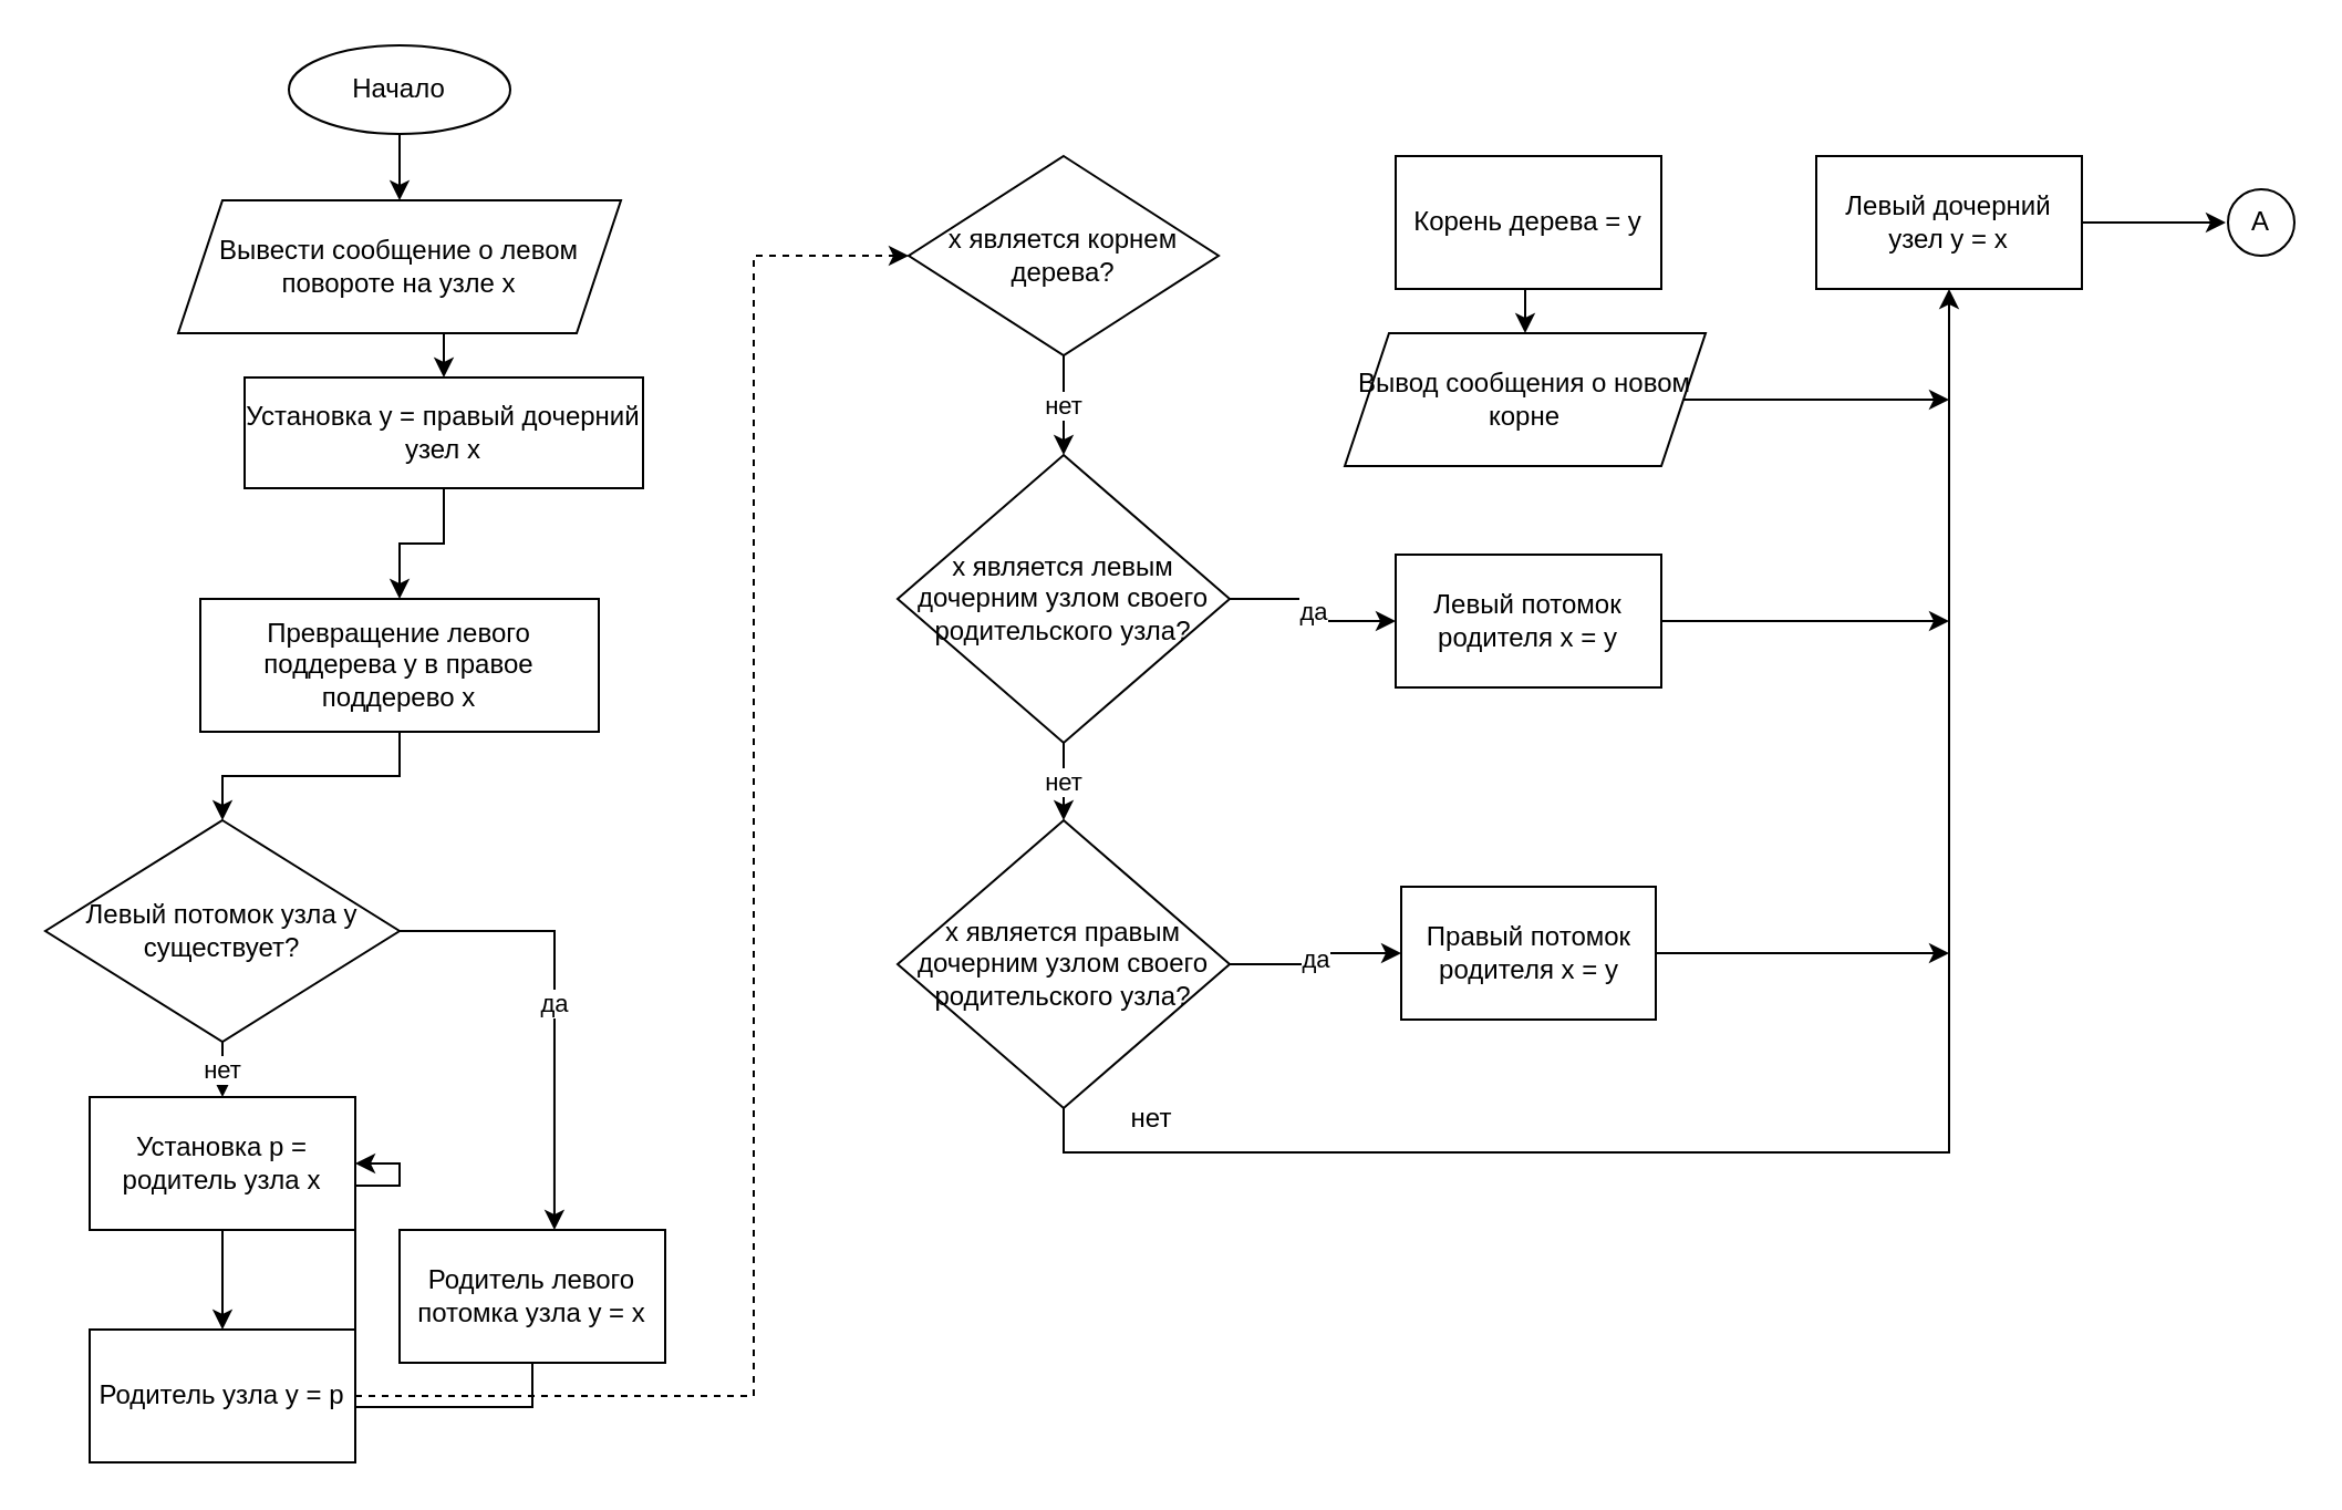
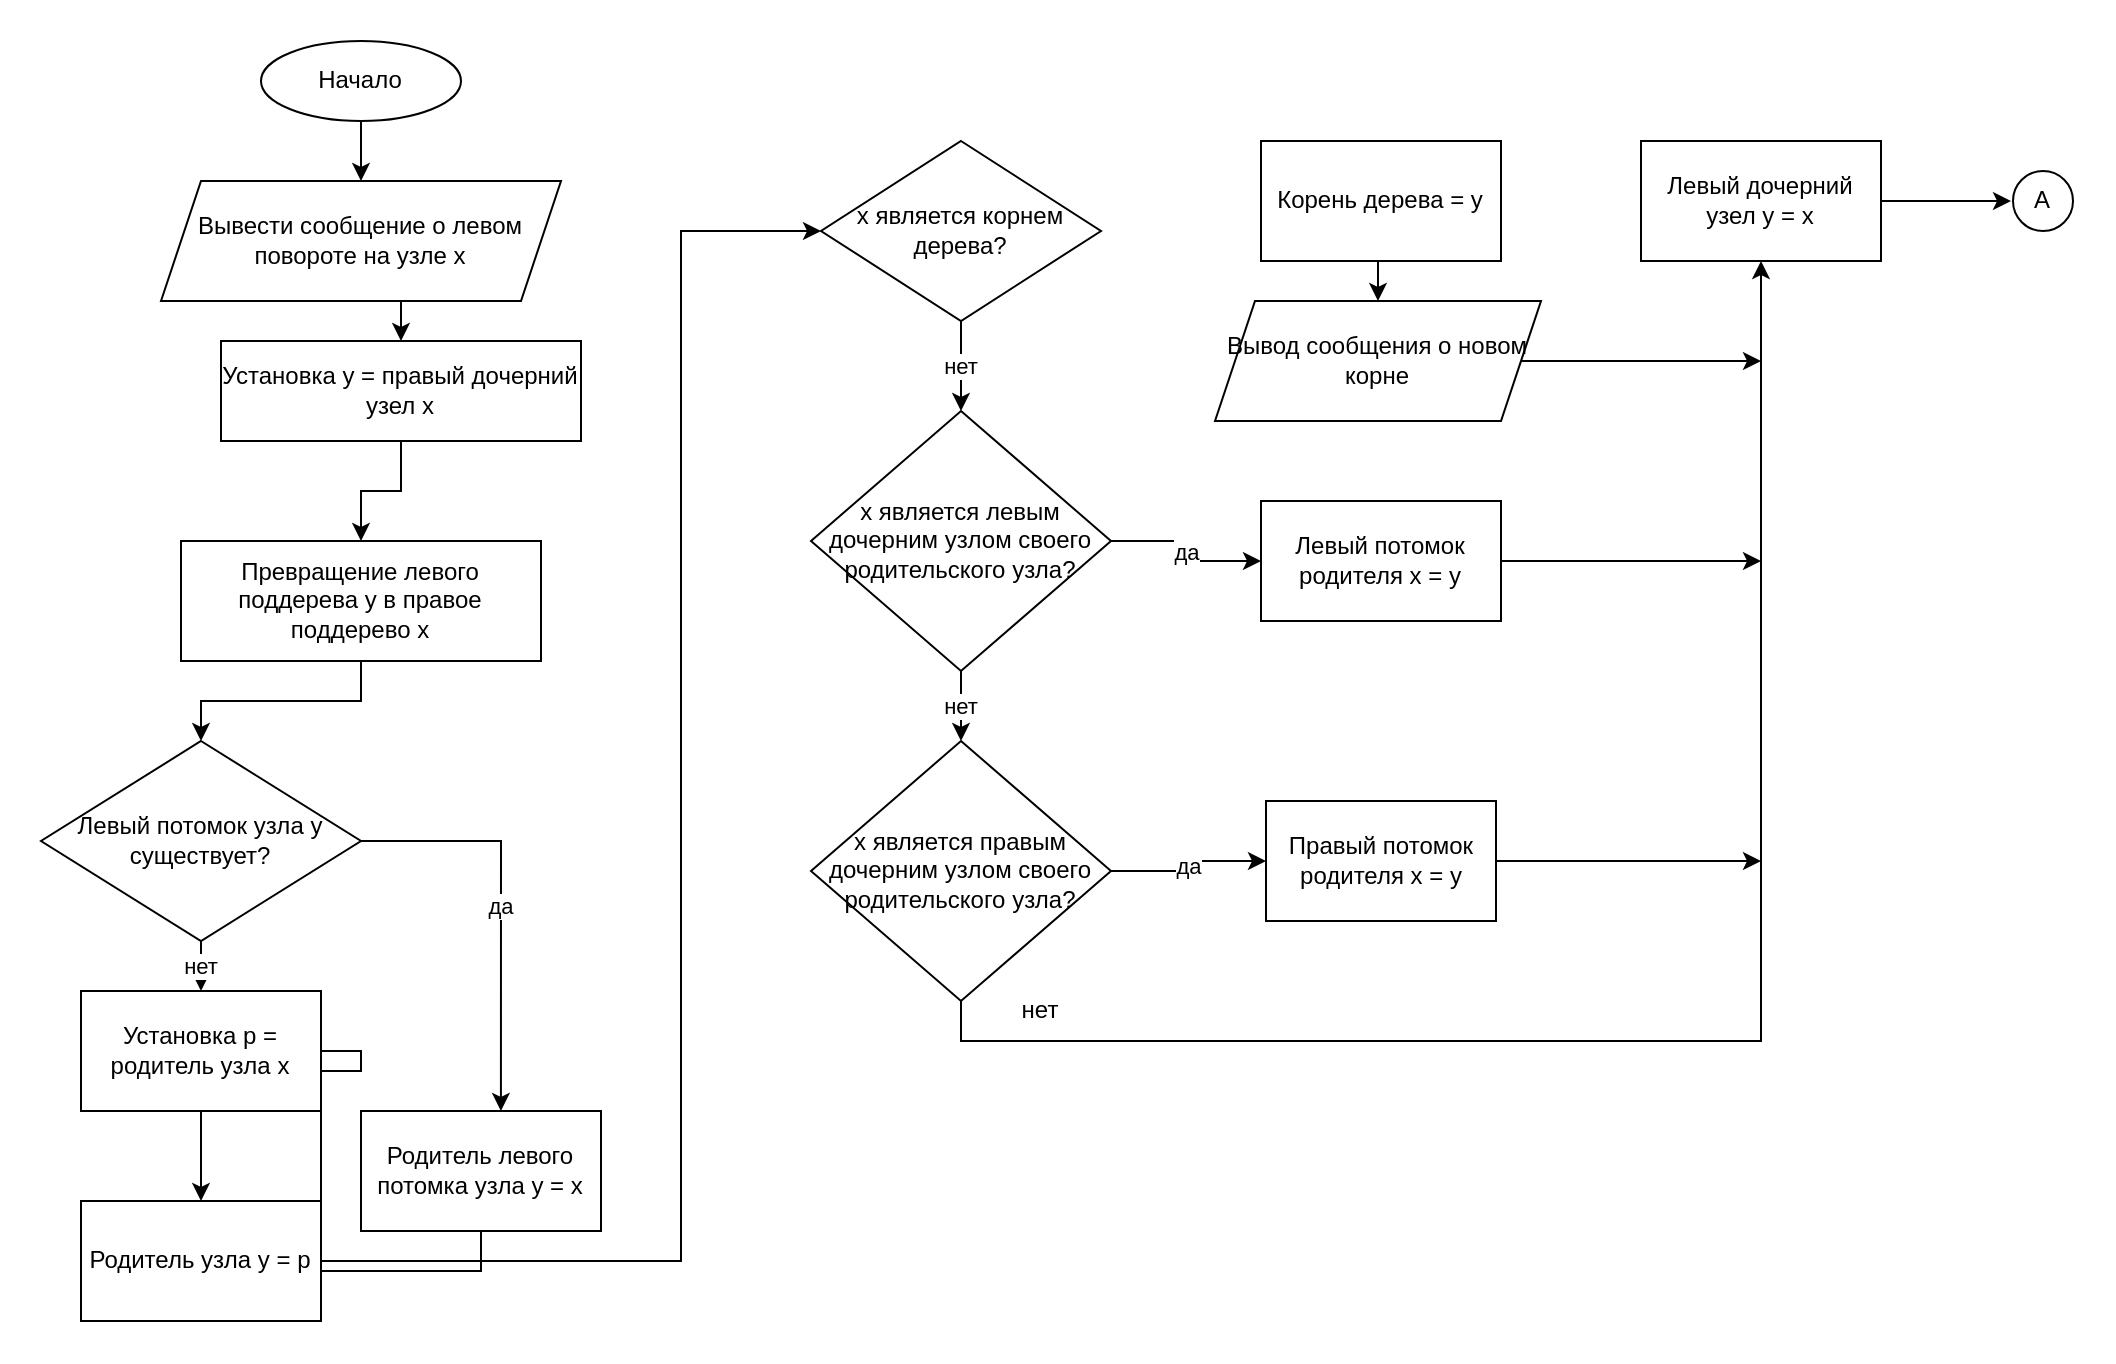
  <mxCell id="0" />
  <mxCell id="1" parent="0" />
  <mxCell id="2" style="edgeStyle=orthogonalEdgeStyle;rounded=0;orthogonalLoop=1;jettySize=auto;html=1;entryX=0.5;entryY=0;entryDx=0;entryDy=0;" parent="1" source="3" target="5" edge="1"><mxGeometry relative="1" as="geometry" /></mxCell>
  <mxCell id="3" value="Начало" style="ellipse;whiteSpace=wrap;html=1;" parent="1" vertex="1"><mxGeometry x="130" y="20" width="100" height="40" as="geometry" /></mxCell>
  <mxCell id="4" style="edgeStyle=orthogonalEdgeStyle;rounded=0;orthogonalLoop=1;jettySize=auto;html=1;exitX=0.5;exitY=1;exitDx=0;exitDy=0;entryX=0.5;entryY=0;entryDx=0;entryDy=0;" parent="1" source="5" target="7" edge="1"><mxGeometry relative="1" as="geometry" /></mxCell>
  <mxCell id="5" value="Вывести сообщение о левом повороте на узле x" style="shape=parallelogram;perimeter=parallelogramPerimeter;whiteSpace=wrap;html=1;fixedSize=1;" parent="1" vertex="1"><mxGeometry x="80" y="90" width="200" height="60" as="geometry" /></mxCell>
  <mxCell id="6" style="edgeStyle=orthogonalEdgeStyle;rounded=0;orthogonalLoop=1;jettySize=auto;html=1;entryX=0.5;entryY=0;entryDx=0;entryDy=0;" parent="1" source="7" target="9" edge="1"><mxGeometry relative="1" as="geometry" /></mxCell>
  <mxCell id="7" value="Установка y = правый дочерний узел x" style="rounded=0;whiteSpace=wrap;html=1;" parent="1" vertex="1"><mxGeometry x="110" y="170" width="180" height="50" as="geometry" /></mxCell>
  <mxCell id="8" style="edgeStyle=orthogonalEdgeStyle;rounded=0;orthogonalLoop=1;jettySize=auto;html=1;exitX=0.5;exitY=1;exitDx=0;exitDy=0;entryX=0.5;entryY=0;entryDx=0;entryDy=0;" parent="1" source="9" target="12" edge="1"><mxGeometry relative="1" as="geometry" /></mxCell>
  <mxCell id="9" value="Превращение левого поддерева y в правое поддерево x" style="rounded=0;whiteSpace=wrap;html=1;" parent="1" vertex="1"><mxGeometry x="90" y="270" width="180" height="60" as="geometry" /></mxCell>
  <mxCell id="10" value="нет" style="edgeStyle=orthogonalEdgeStyle;rounded=0;orthogonalLoop=1;jettySize=auto;html=1;exitX=0.5;exitY=1;exitDx=0;exitDy=0;entryX=0.5;entryY=0;entryDx=0;entryDy=0;" parent="1" source="12" target="16" edge="1"><mxGeometry relative="1" as="geometry" /></mxCell>
  <mxCell id="11" value="да" style="edgeStyle=orthogonalEdgeStyle;rounded=0;orthogonalLoop=1;jettySize=auto;html=1;exitX=1;exitY=0.5;exitDx=0;exitDy=0;entryX=0.583;entryY=0;entryDx=0;entryDy=0;entryPerimeter=0;" edge="1" parent="1" source="12" target="14"><mxGeometry relative="1" as="geometry" /></mxCell>
  <mxCell id="12" value="Левый потомок узла y существует?" style="rhombus;whiteSpace=wrap;html=1;" parent="1" vertex="1"><mxGeometry x="20" y="370" width="160" height="100" as="geometry" /></mxCell>
- <mxCell id="13" style="edgeStyle=orthogonalEdgeStyle;rounded=0;orthogonalLoop=1;jettySize=auto;html=1;exitX=0.5;exitY=1;exitDx=0;exitDy=0;entryX=1;entryY=0.5;entryDx=0;entryDy=0;" edge="1" parent="1" source="14" target="16"><mxGeometry relative="1" as="geometry" /></mxCell>
+ <mxCell id="13" style="edgeStyle=orthogonalEdgeStyle;rounded=0;orthogonalLoop=1;jettySize=auto;html=1;exitX=0.5;exitY=1;exitDx=0;exitDy=0;entryX=1;entryY=0.5;entryDx=0;entryDy=0;endArrow=none;" edge="1" parent="1" source="14" target="16"><mxGeometry relative="1" as="geometry" /></mxCell>
  <mxCell id="14" value="Родитель левого потомка узла y = x" style="rounded=0;whiteSpace=wrap;html=1;" parent="1" vertex="1"><mxGeometry x="180" y="555" width="120" height="60" as="geometry" /></mxCell>
  <mxCell id="15" style="edgeStyle=orthogonalEdgeStyle;rounded=0;orthogonalLoop=1;jettySize=auto;html=1;exitX=0.5;exitY=1;exitDx=0;exitDy=0;entryX=0.5;entryY=0;entryDx=0;entryDy=0;" parent="1" source="16" target="18" edge="1"><mxGeometry relative="1" as="geometry" /></mxCell>
  <mxCell id="16" value="Установка p = родитель узла x" style="rounded=0;whiteSpace=wrap;html=1;" parent="1" vertex="1"><mxGeometry x="40" y="495" width="120" height="60" as="geometry" /></mxCell>
- <mxCell id="17" style="edgeStyle=orthogonalEdgeStyle;rounded=0;orthogonalLoop=1;jettySize=auto;html=1;exitX=1;exitY=0.5;exitDx=0;exitDy=0;entryX=0;entryY=0.5;entryDx=0;entryDy=0;dashed=1;" edge="1" parent="1" source="18" target="20"><mxGeometry relative="1" as="geometry"><Array as="points"><mxPoint x="340" y="630" /><mxPoint x="340" y="115" /></Array></mxGeometry></mxCell>
+ <mxCell id="17" style="edgeStyle=orthogonalEdgeStyle;rounded=0;orthogonalLoop=1;jettySize=auto;html=1;exitX=1;exitY=0.5;exitDx=0;exitDy=0;entryX=0;entryY=0.5;entryDx=0;entryDy=0;" edge="1" parent="1" source="18" target="20"><mxGeometry relative="1" as="geometry"><Array as="points"><mxPoint x="340" y="630" /><mxPoint x="340" y="115" /></Array></mxGeometry></mxCell>
  <mxCell id="18" value="Родитель узла y = p" style="rounded=0;whiteSpace=wrap;html=1;" parent="1" vertex="1"><mxGeometry x="40" y="600" width="120" height="60" as="geometry" /></mxCell>
  <mxCell id="19" value="нет" style="edgeStyle=orthogonalEdgeStyle;rounded=0;orthogonalLoop=1;jettySize=auto;html=1;exitX=0.5;exitY=1;exitDx=0;exitDy=0;entryX=0.5;entryY=0;entryDx=0;entryDy=0;" edge="1" parent="1" source="20" target="23"><mxGeometry relative="1" as="geometry" /></mxCell>
  <mxCell id="20" value="х является корнем дерева?" style="rhombus;whiteSpace=wrap;html=1;" parent="1" vertex="1"><mxGeometry x="410" y="70" width="140" height="90" as="geometry" /></mxCell>
  <mxCell id="21" value="нет" style="edgeStyle=orthogonalEdgeStyle;rounded=0;orthogonalLoop=1;jettySize=auto;html=1;exitX=0.5;exitY=1;exitDx=0;exitDy=0;entryX=0.5;entryY=0;entryDx=0;entryDy=0;" edge="1" parent="1" source="23" target="26"><mxGeometry relative="1" as="geometry" /></mxCell>
  <mxCell id="22" value="да" style="edgeStyle=orthogonalEdgeStyle;rounded=0;orthogonalLoop=1;jettySize=auto;html=1;exitX=1;exitY=0.5;exitDx=0;exitDy=0;entryX=0;entryY=0.5;entryDx=0;entryDy=0;" edge="1" parent="1" source="23" target="34"><mxGeometry relative="1" as="geometry" /></mxCell>
  <mxCell id="23" value="х является левым дочерним узлом своего родительского узла?" style="rhombus;whiteSpace=wrap;html=1;" parent="1" vertex="1"><mxGeometry x="405" y="205" width="150" height="130" as="geometry" /></mxCell>
  <mxCell id="24" value="да" style="edgeStyle=orthogonalEdgeStyle;rounded=0;orthogonalLoop=1;jettySize=auto;html=1;exitX=1;exitY=0.5;exitDx=0;exitDy=0;entryX=0;entryY=0.5;entryDx=0;entryDy=0;" edge="1" parent="1" source="26" target="36"><mxGeometry relative="1" as="geometry" /></mxCell>
  <mxCell id="25" style="edgeStyle=orthogonalEdgeStyle;rounded=0;orthogonalLoop=1;jettySize=auto;html=1;exitX=0.5;exitY=1;exitDx=0;exitDy=0;entryX=0.5;entryY=1;entryDx=0;entryDy=0;" edge="1" parent="1" source="26" target="28"><mxGeometry relative="1" as="geometry" /></mxCell>
  <mxCell id="26" value="х является правым дочерним узлом своего родительского узла?" style="rhombus;whiteSpace=wrap;html=1;" parent="1" vertex="1"><mxGeometry x="405" y="370" width="150" height="130" as="geometry" /></mxCell>
  <mxCell id="27" style="edgeStyle=orthogonalEdgeStyle;rounded=0;orthogonalLoop=1;jettySize=auto;html=1;entryX=0;entryY=0.5;entryDx=0;entryDy=0;" parent="1" source="28" edge="1"><mxGeometry relative="1" as="geometry"><mxPoint x="1005" y="100" as="targetPoint" /></mxGeometry></mxCell>
  <mxCell id="28" value="Левый дочерний узел y = х" style="rounded=0;whiteSpace=wrap;html=1;" parent="1" vertex="1"><mxGeometry x="820" y="70" width="120" height="60" as="geometry" /></mxCell>
  <mxCell id="29" style="edgeStyle=orthogonalEdgeStyle;rounded=0;orthogonalLoop=1;jettySize=auto;html=1;exitX=0.5;exitY=1;exitDx=0;exitDy=0;entryX=0.5;entryY=0;entryDx=0;entryDy=0;" edge="1" parent="1" source="30" target="32"><mxGeometry relative="1" as="geometry" /></mxCell>
  <mxCell id="30" value="Корень дерева = y" style="rounded=0;whiteSpace=wrap;html=1;" parent="1" vertex="1"><mxGeometry x="630" y="70" width="120" height="60" as="geometry" /></mxCell>
  <mxCell id="31" style="edgeStyle=orthogonalEdgeStyle;rounded=0;orthogonalLoop=1;jettySize=auto;html=1;" edge="1" parent="1" source="32"><mxGeometry relative="1" as="geometry"><mxPoint x="880" y="180" as="targetPoint" /></mxGeometry></mxCell>
  <mxCell id="32" value="Вывод сообщения о новом корне" style="shape=parallelogram;perimeter=parallelogramPerimeter;whiteSpace=wrap;html=1;fixedSize=1;" parent="1" vertex="1"><mxGeometry x="607" y="150" width="163" height="60" as="geometry" /></mxCell>
  <mxCell id="33" style="edgeStyle=orthogonalEdgeStyle;rounded=0;orthogonalLoop=1;jettySize=auto;html=1;" edge="1" parent="1" source="34"><mxGeometry relative="1" as="geometry"><mxPoint x="880" y="280" as="targetPoint" /></mxGeometry></mxCell>
  <mxCell id="34" value="Левый потомок родителя x = y" style="rounded=0;whiteSpace=wrap;html=1;" parent="1" vertex="1"><mxGeometry x="630" y="250" width="120" height="60" as="geometry" /></mxCell>
  <mxCell id="35" style="edgeStyle=orthogonalEdgeStyle;rounded=0;orthogonalLoop=1;jettySize=auto;html=1;exitX=1;exitY=0.5;exitDx=0;exitDy=0;" edge="1" parent="1" source="36"><mxGeometry relative="1" as="geometry"><mxPoint x="880" y="430" as="targetPoint" /></mxGeometry></mxCell>
  <mxCell id="36" value="Правый потомок родителя x = y" style="rounded=0;whiteSpace=wrap;html=1;" parent="1" vertex="1"><mxGeometry x="632.5" y="400" width="115" height="60" as="geometry" /></mxCell>
  <mxCell id="37" value="нет" style="text;html=1;strokeColor=none;fillColor=none;align=center;verticalAlign=middle;whiteSpace=wrap;rounded=0;" vertex="1" parent="1"><mxGeometry x="500" y="495" width="40" height="20" as="geometry" /></mxCell>
  <mxCell id="38" value="А" style="ellipse;whiteSpace=wrap;html=1;aspect=fixed;" vertex="1" parent="1"><mxGeometry x="1006" y="85" width="30" height="30" as="geometry" /></mxCell>
